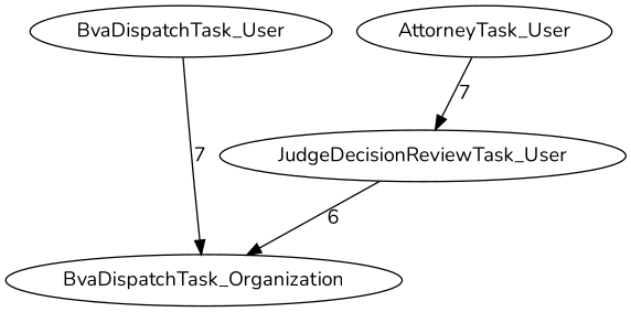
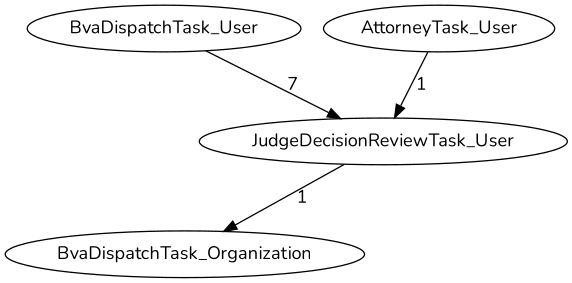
  digraph {
    fontname=Nunito
    rankdir=TB
    node [fontname=Nunito]
    edge [fontname=Nunito]
    n1 [label=BvaDispatchTask_User]
    JudgeDecisionReviewTask_User
    BvaDispatchTask_Organization
    AttorneyTask_User
-   n1 -> BvaDispatchTask_Organization [label=7]
-   JudgeDecisionReviewTask_User -> BvaDispatchTask_Organization [label=6]
-   AttorneyTask_User -> JudgeDecisionReviewTask_User [label=7]
+   n1 -> JudgeDecisionReviewTask_User [label=7]
+   JudgeDecisionReviewTask_User -> BvaDispatchTask_Organization [label=1]
+   AttorneyTask_User -> JudgeDecisionReviewTask_User [label=1]
  }
